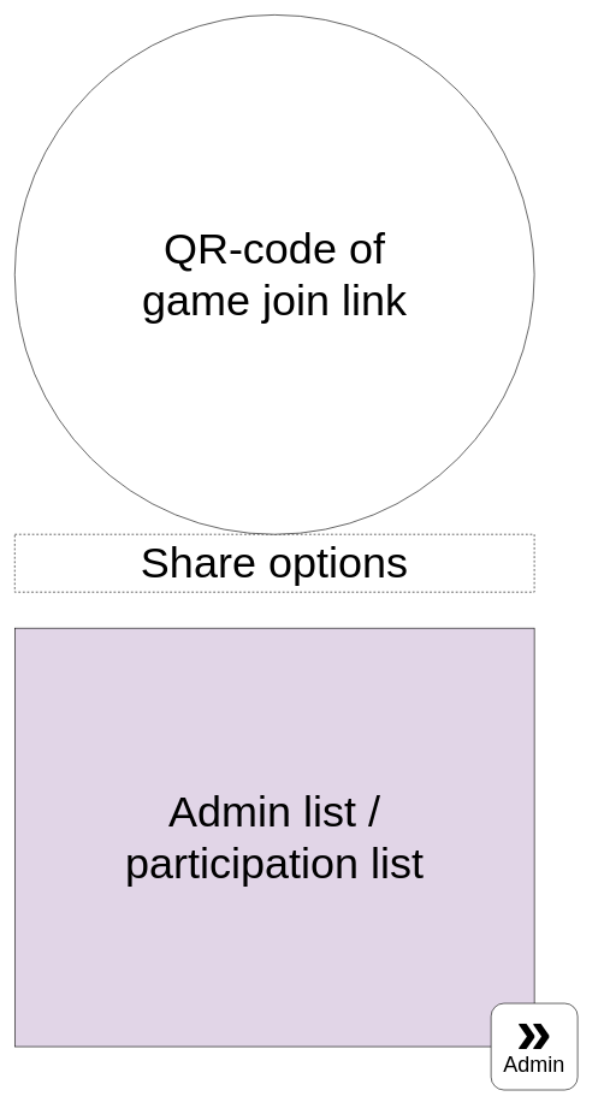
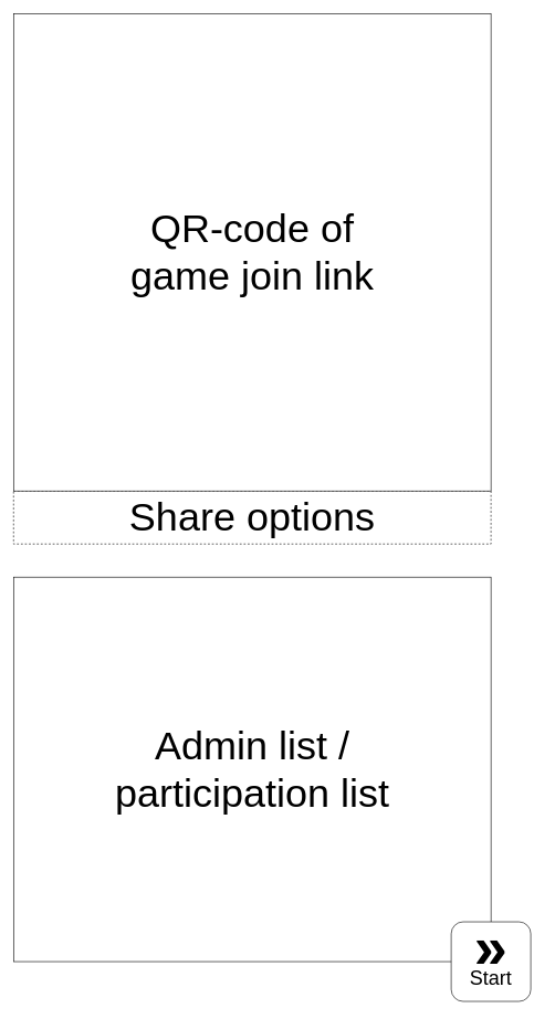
  <mxCell id="0" />
  <mxCell id="1" parent="0" />
  <mxCell id="2" value="" style="group" vertex="1" connectable="0" parent="1"><mxGeometry x="20" y="20" width="720" height="800" as="geometry" /></mxCell>
  <mxCell id="3" value="Share options" style="rounded=0;whiteSpace=wrap;html=1;fontSize=60;dashed=1;" parent="2" vertex="1"><mxGeometry y="720" width="720" height="80" as="geometry" /></mxCell>
- <mxCell id="4" value="QR-code of &lt;br&gt;game join link" style="ellipse;whiteSpace=wrap;html=1;fontSize=60;" vertex="1" parent="2"><mxGeometry width="720" height="720" as="geometry" /></mxCell>
- <mxCell id="5" value="Admin list / &lt;br&gt;participation list" style="rounded=0;whiteSpace=wrap;html=1;fontSize=60;fillColor=#e1d5e7;" vertex="1" parent="1"><mxGeometry x="20" y="870" width="720" height="580" as="geometry" /></mxCell>
+ <mxCell id="4" value="QR-code of &lt;br&gt;game join link" style="rounded=0;whiteSpace=wrap;html=1;fontSize=60;" vertex="1" parent="2"><mxGeometry width="720" height="720" as="geometry" /></mxCell>
+ <mxCell id="5" value="Admin list / &lt;br&gt;participation list" style="rounded=0;whiteSpace=wrap;html=1;fontSize=60;" vertex="1" parent="1"><mxGeometry x="20" y="870" width="720" height="580" as="geometry" /></mxCell>
  <mxCell id="6" value="" style="rounded=1;whiteSpace=wrap;html=1;fontSize=30;" vertex="1" parent="1"><mxGeometry x="680" y="1390" width="120" height="120" as="geometry" /></mxCell>
- <mxCell id="7" value="&lt;p style=&quot;line-height: 57%;&quot;&gt;&lt;font style=&quot;&quot;&gt;&lt;span style=&quot;font-weight: bold; font-size: 90px;&quot;&gt;»&lt;/span&gt;&lt;br&gt;&lt;font style=&quot;font-size: 30px;&quot;&gt;&lt;br&gt;Admin&lt;/font&gt;&lt;/font&gt;&lt;/p&gt;" style="ellipse;whiteSpace=wrap;html=1;aspect=fixed;fillColor=none;strokeColor=none;" vertex="1" parent="1"><mxGeometry x="665" y="1380" width="150" height="150" as="geometry" /></mxCell>
+ <mxCell id="7" value="&lt;p style=&quot;line-height: 57%;&quot;&gt;&lt;font style=&quot;&quot;&gt;&lt;span style=&quot;font-weight: bold; font-size: 90px;&quot;&gt;»&lt;/span&gt;&lt;br&gt;&lt;font style=&quot;font-size: 30px;&quot;&gt;&lt;br&gt;Start&lt;/font&gt;&lt;/font&gt;&lt;/p&gt;" style="ellipse;whiteSpace=wrap;html=1;aspect=fixed;fillColor=none;strokeColor=none;" vertex="1" parent="1"><mxGeometry x="665" y="1380" width="150" height="150" as="geometry" /></mxCell>
